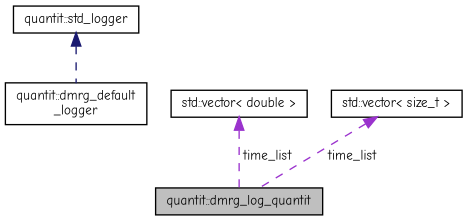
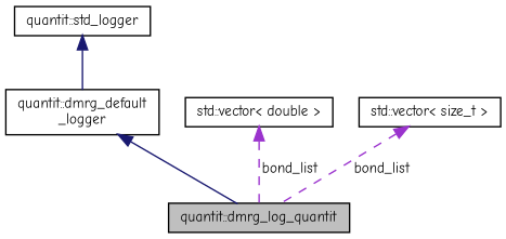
  digraph {
    fontname="Comic Neue"
    node [color=black fillcolor=white fontname="Comic Neue" fontsize=10 shape=record style=filled]
    edge [color=midnightblue dir=back fontname="Comic Neue" fontsize=10 labelfontname=Helvetica labelfontsize=10 style=solid]
    n1 [fillcolor=grey75 fontcolor=black height=0.2 label="quantit::dmrg_log_quantit" width=0.4]
    n2 [height=0.2 label="quantit::dmrg_default\l_logger" width=0.4]
    n3 [height=0.2 label="quantit::std_logger" width=0.4]
    n4 [height=0.2 label="std::vector\< double \>" width=0.4]
    n5 [height=0.2 label="std::vector\< size_t \>" width=0.4]
-   n3 -> n2 [style=dashed]
-   n4 -> n1 [color=darkorchid3 label=" time_list" style=dashed]
-   n5 -> n1 [color=darkorchid3 label=" time_list" style=dashed]
+   n2 -> n1
+   n3 -> n2
+   n4 -> n1 [color=darkorchid3 label=" bond_list" style=dashed]
+   n5 -> n1 [color=darkorchid3 label=" bond_list" style=dashed]
  }
